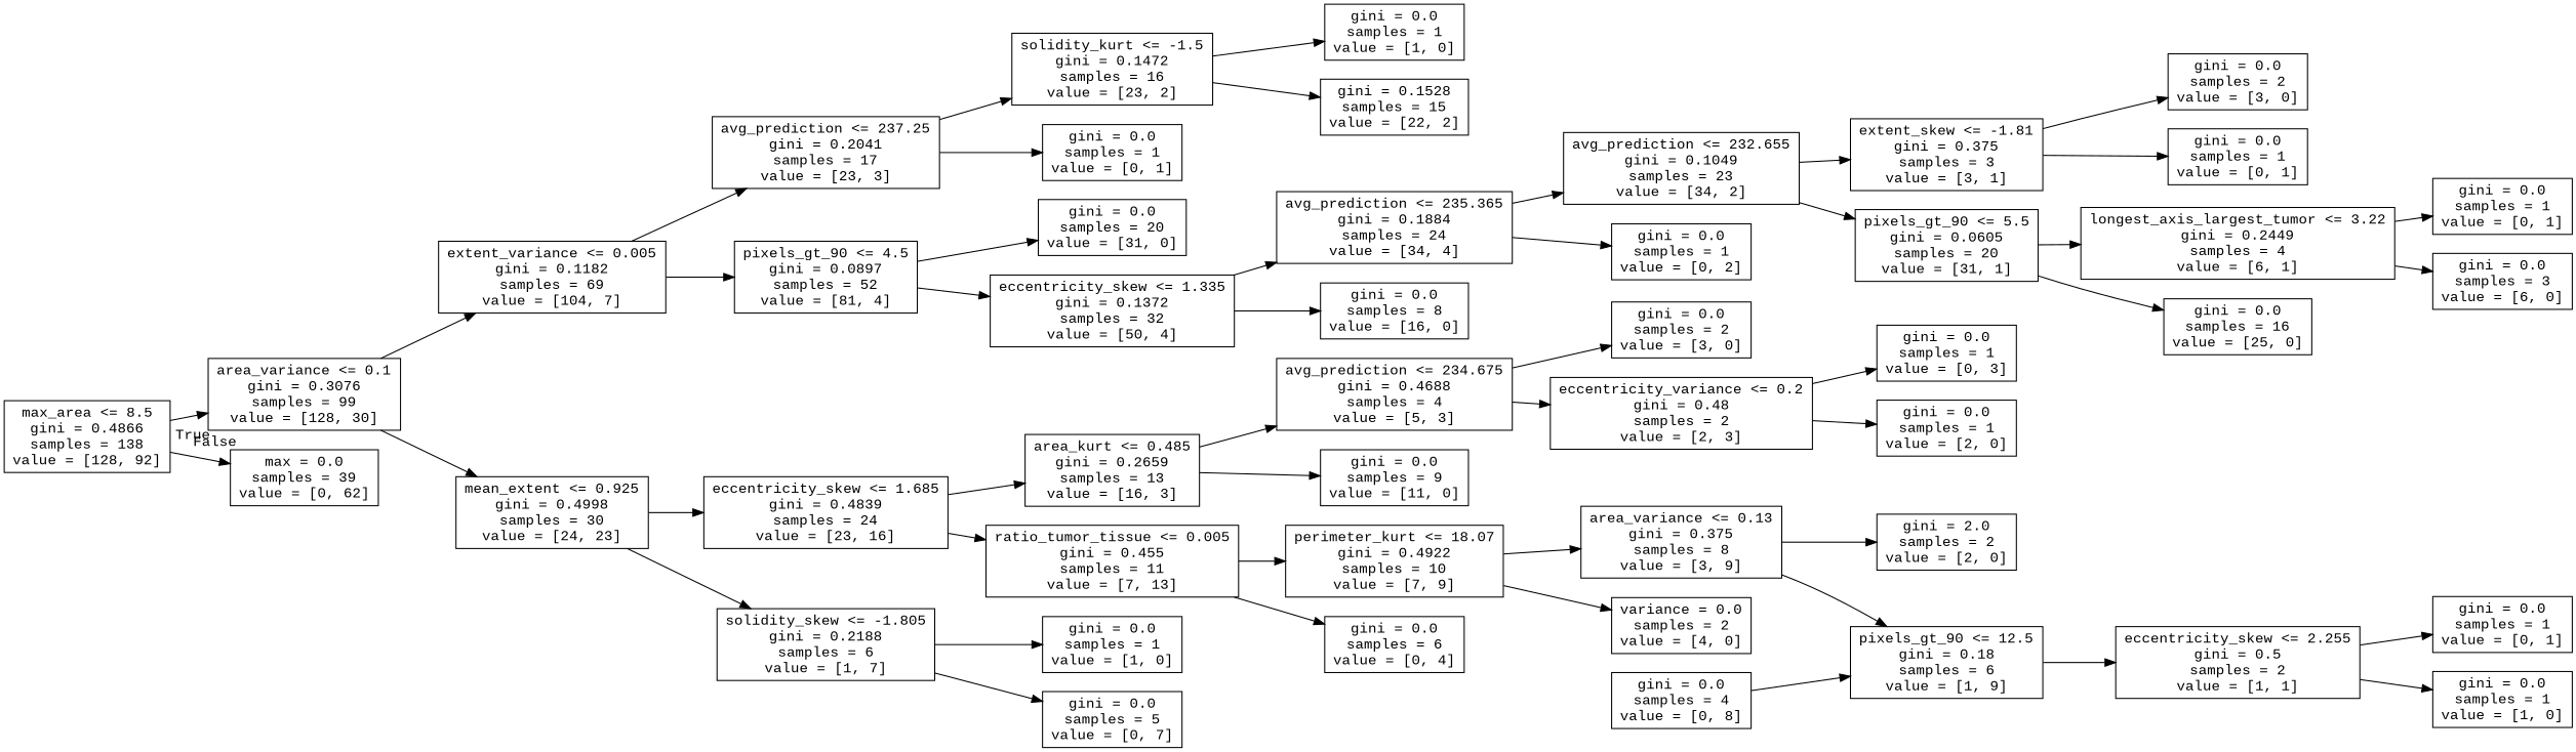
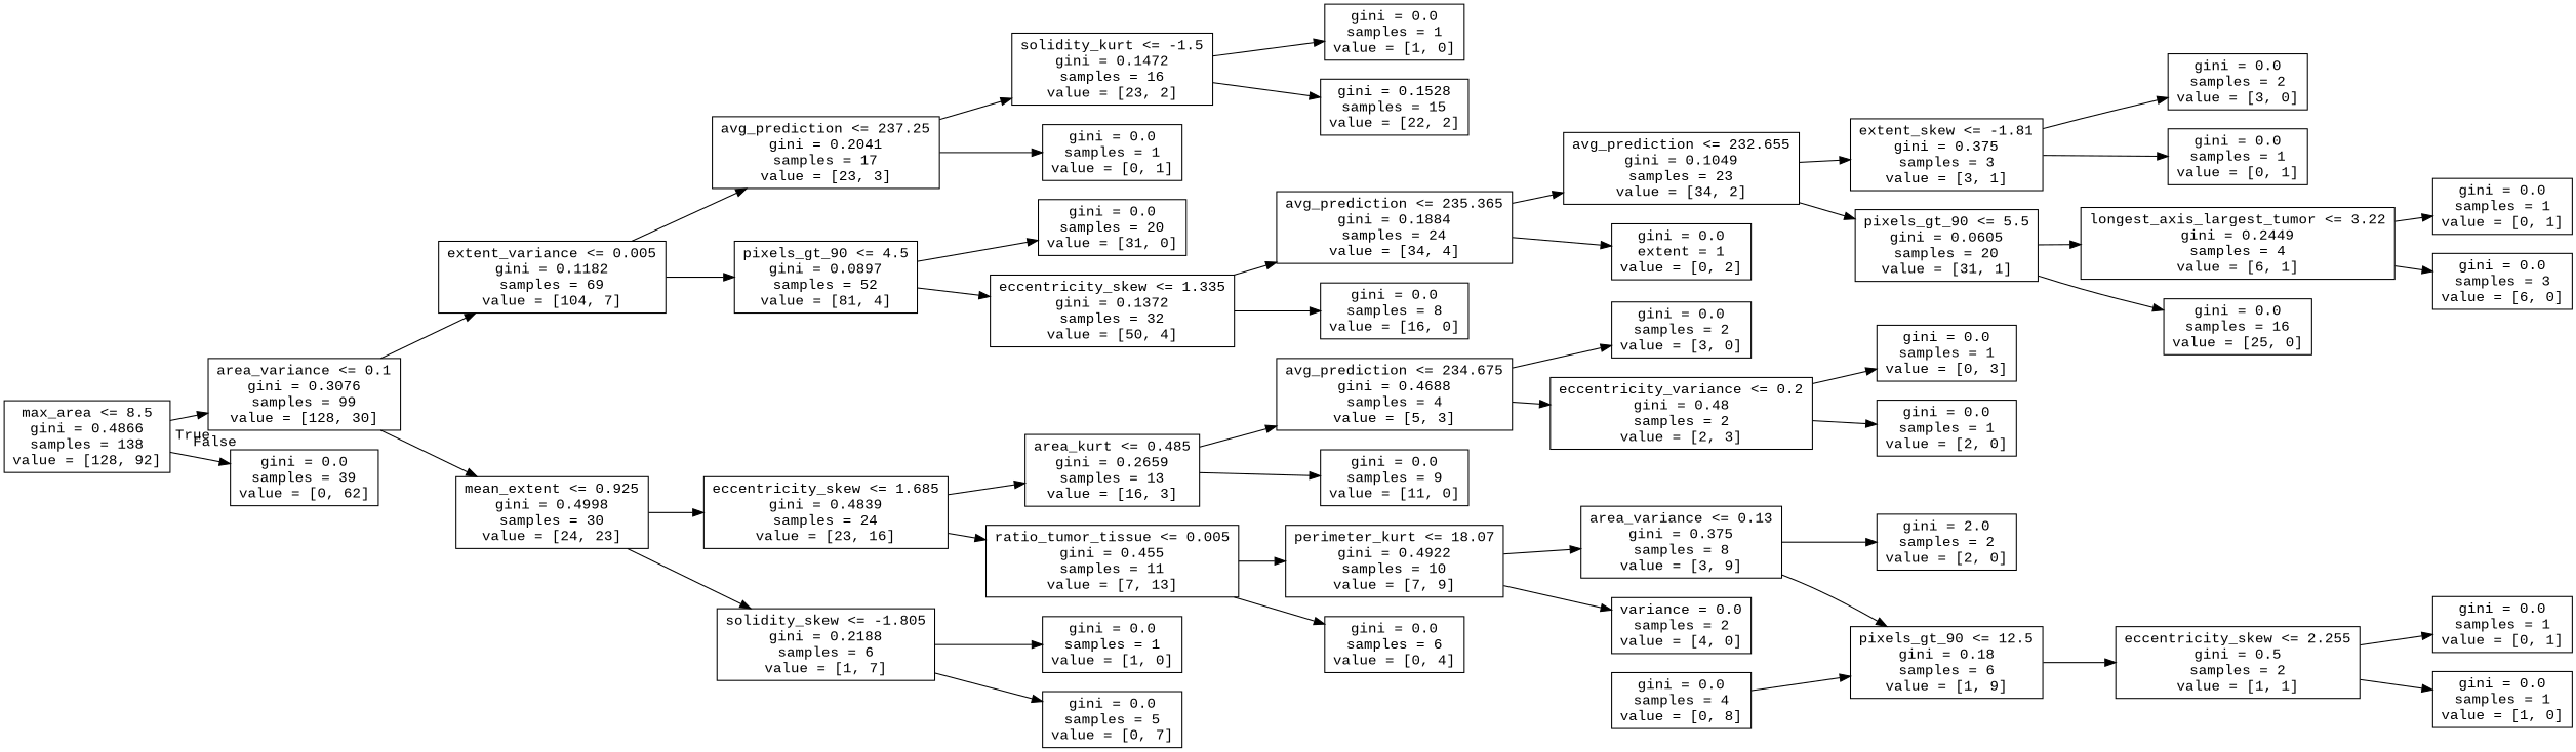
  digraph {
    fontname="Liberation Mono"
    rankdir=LR
    node [fontname="Liberation Mono" shape=box]
    edge [fontname="Liberation Mono"]
    n1 [label="max_area <= 8.5\ngini = 0.4866\nsamples = 138\nvalue = [128, 92]"]
    n2 [label="area_variance <= 0.1\ngini = 0.3076\nsamples = 99\nvalue = [128, 30]"]
-   n3 [label="max = 0.0\nsamples = 39\nvalue = [0, 62]"]
+   n3 [label="gini = 0.0\nsamples = 39\nvalue = [0, 62]"]
    n4 [label="extent_variance <= 0.005\ngini = 0.1182\nsamples = 69\nvalue = [104, 7]"]
    n5 [label="mean_extent <= 0.925\ngini = 0.4998\nsamples = 30\nvalue = [24, 23]"]
    n6 [label="avg_prediction <= 237.25\ngini = 0.2041\nsamples = 17\nvalue = [23, 3]"]
    n7 [label="pixels_gt_90 <= 4.5\ngini = 0.0897\nsamples = 52\nvalue = [81, 4]"]
    n8 [label="eccentricity_skew <= 1.685\ngini = 0.4839\nsamples = 24\nvalue = [23, 16]"]
    n9 [label="solidity_skew <= -1.805\ngini = 0.2188\nsamples = 6\nvalue = [1, 7]"]
    n10 [label="solidity_kurt <= -1.5\ngini = 0.1472\nsamples = 16\nvalue = [23, 2]"]
    n11 [label="gini = 0.0\nsamples = 1\nvalue = [0, 1]"]
    n12 [label="gini = 0.0\nsamples = 20\nvalue = [31, 0]"]
    n13 [label="eccentricity_skew <= 1.335\ngini = 0.1372\nsamples = 32\nvalue = [50, 4]"]
    n14 [label="gini = 0.0\nsamples = 1\nvalue = [1, 0]"]
    n15 [label="gini = 0.1528\nsamples = 15\nvalue = [22, 2]"]
    n16 [label="avg_prediction <= 235.365\ngini = 0.1884\nsamples = 24\nvalue = [34, 4]"]
    n17 [label="gini = 0.0\nsamples = 8\nvalue = [16, 0]"]
    n18 [label="avg_prediction <= 232.655\ngini = 0.1049\nsamples = 23\nvalue = [34, 2]"]
-   n19 [label="gini = 0.0\nsamples = 1\nvalue = [0, 2]"]
+   n19 [label="gini = 0.0\nextent = 1\nvalue = [0, 2]"]
    n20 [label="extent_skew <= -1.81\ngini = 0.375\nsamples = 3\nvalue = [3, 1]"]
    n21 [label="pixels_gt_90 <= 5.5\ngini = 0.0605\nsamples = 20\nvalue = [31, 1]"]
    n22 [label="gini = 0.0\nsamples = 2\nvalue = [3, 0]"]
    n23 [label="gini = 0.0\nsamples = 1\nvalue = [0, 1]"]
    n24 [label="longest_axis_largest_tumor <= 3.22\ngini = 0.2449\nsamples = 4\nvalue = [6, 1]"]
    n25 [label="gini = 0.0\nsamples = 16\nvalue = [25, 0]"]
    n26 [label="gini = 0.0\nsamples = 1\nvalue = [0, 1]"]
    n27 [label="gini = 0.0\nsamples = 3\nvalue = [6, 0]"]
    n28 [label="area_kurt <= 0.485\ngini = 0.2659\nsamples = 13\nvalue = [16, 3]"]
    n29 [label="ratio_tumor_tissue <= 0.005\ngini = 0.455\nsamples = 11\nvalue = [7, 13]"]
    n30 [label="gini = 0.0\nsamples = 1\nvalue = [1, 0]"]
    n31 [label="gini = 0.0\nsamples = 5\nvalue = [0, 7]"]
    n32 [label="avg_prediction <= 234.675\ngini = 0.4688\nsamples = 4\nvalue = [5, 3]"]
    n33 [label="gini = 0.0\nsamples = 9\nvalue = [11, 0]"]
    n34 [label="perimeter_kurt <= 18.07\ngini = 0.4922\nsamples = 10\nvalue = [7, 9]"]
    n35 [label="gini = 0.0\nsamples = 6\nvalue = [0, 4]"]
    n36 [label="gini = 0.0\nsamples = 2\nvalue = [3, 0]"]
    n37 [label="eccentricity_variance <= 0.2\ngini = 0.48\nsamples = 2\nvalue = [2, 3]"]
    n38 [label="gini = 0.0\nsamples = 1\nvalue = [0, 3]"]
    n39 [label="gini = 0.0\nsamples = 1\nvalue = [2, 0]"]
    n40 [label="area_variance <= 0.13\ngini = 0.375\nsamples = 8\nvalue = [3, 9]"]
    n41 [label="variance = 0.0\nsamples = 2\nvalue = [4, 0]"]
    n42 [label="gini = 2.0\nsamples = 2\nvalue = [2, 0]"]
    n43 [label="pixels_gt_90 <= 12.5\ngini = 0.18\nsamples = 6\nvalue = [1, 9]"]
    n44 [label="eccentricity_skew <= 2.255\ngini = 0.5\nsamples = 2\nvalue = [1, 1]"]
    n45 [label="gini = 0.0\nsamples = 1\nvalue = [0, 1]"]
    n46 [label="gini = 0.0\nsamples = 1\nvalue = [1, 0]"]
    n47 [label="gini = 0.0\nsamples = 4\nvalue = [0, 8]"]
    n1 -> n2 [headlabel=True labelangle=45 labeldistance=2.5]
    n1 -> n3 [headlabel=False labelangle=-45 labeldistance=2.5]
    n2 -> n4
    n2 -> n5
    n4 -> n6
    n4 -> n7
    n5 -> n8
    n5 -> n9
    n6 -> n10
    n6 -> n11
    n7 -> n12
    n7 -> n13
    n8 -> n28
    n8 -> n29
    n9 -> n30
    n9 -> n31
    n10 -> n14
    n10 -> n15
    n13 -> n16
    n13 -> n17
    n16 -> n18
    n16 -> n19
    n18 -> n20
    n18 -> n21
    n20 -> n22
    n20 -> n23
    n21 -> n24
    n21 -> n25
    n24 -> n26
    n24 -> n27
    n28 -> n32
    n28 -> n33
    n29 -> n34
    n29 -> n35
    n32 -> n36
    n32 -> n37
    n34 -> n40
    n34 -> n41
    n37 -> n38
    n37 -> n39
    n40 -> n42
    n40 -> n43
    n43 -> n44
    n44 -> n45
    n44 -> n46
    n47 -> n43
  }
